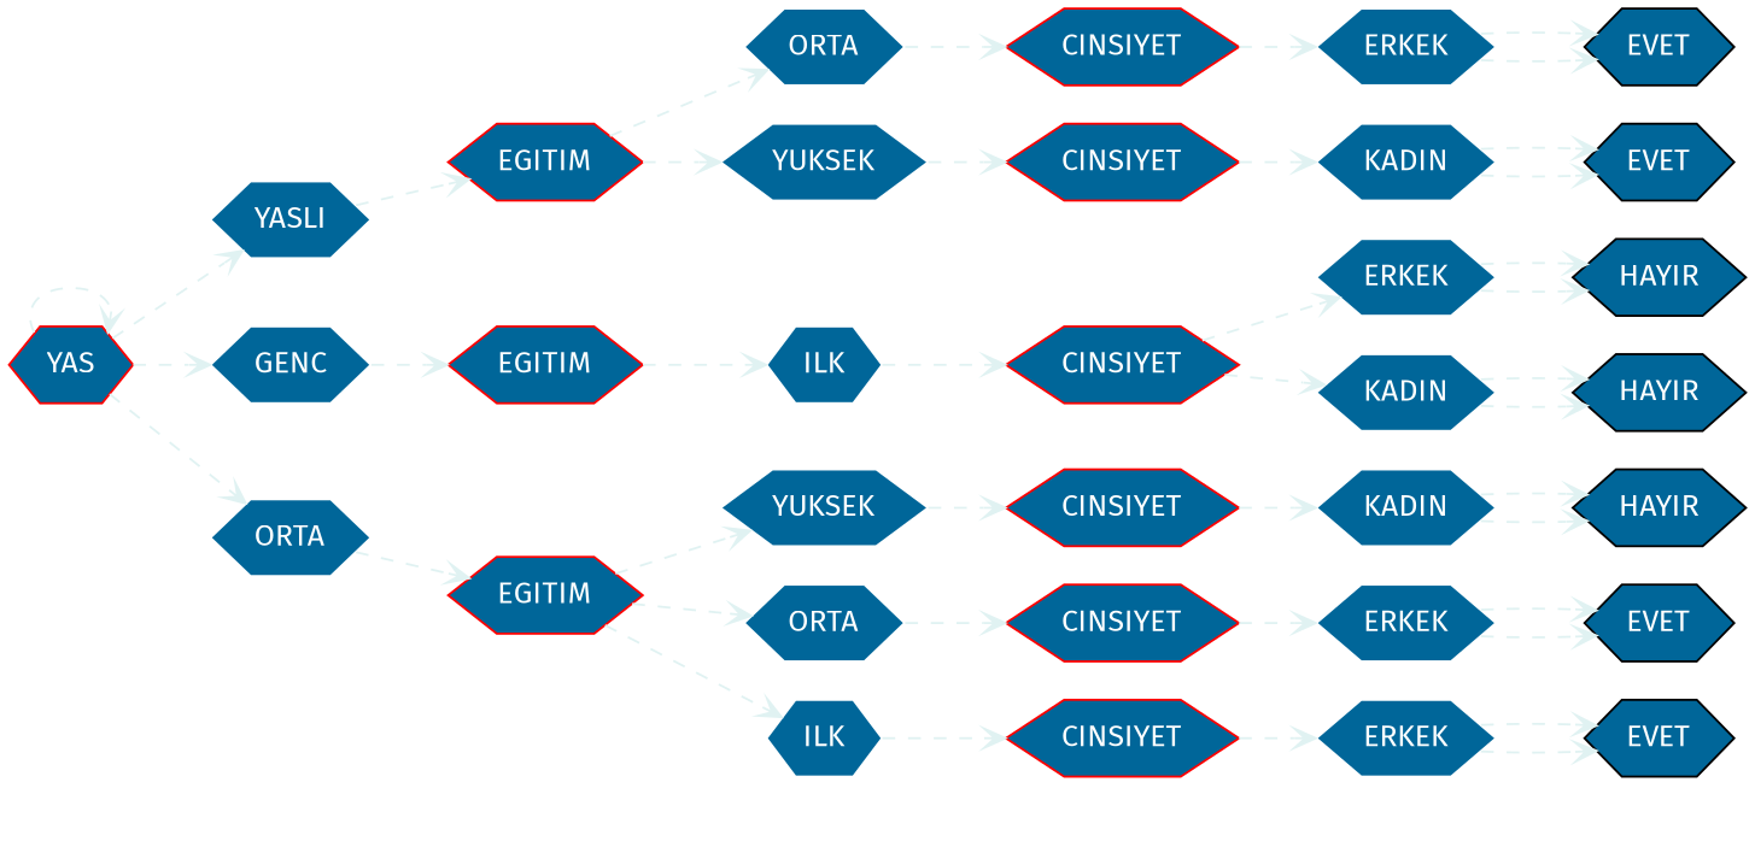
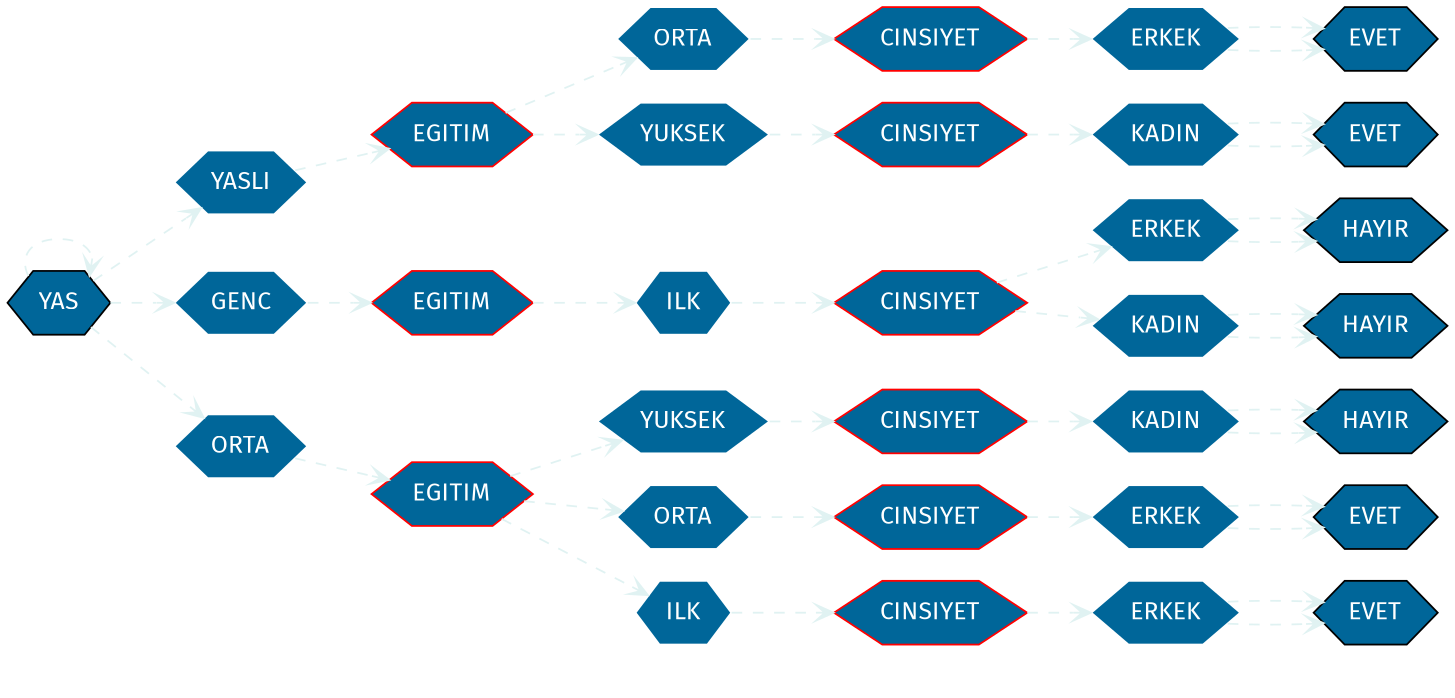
  digraph {
    bgcolor=white
    fontcolor=white
    fontsize=16
    label=Entropy
    rankdir=LR
    fontname="Fira Sans"
    node [color=white fillcolor="#006699" fontcolor=white fontname="Fira Sans" shape=hexagon style=filled]
    edge [arrowhead=open color="#E0F2F2" fontcolor=white fontname="Fira Sans" fontsize=12 style=dashed]
-   n1 [color=red label=YAS]
+   n1 [color=black label=YAS]
    n2 [label=YASLI]
    n3 [label=GENC]
    n4 [label=ORTA]
    n5 [color=red label=EGITIM]
    n6 [label=ORTA]
    n7 [label=YUKSEK]
    n8 [color=red label=CINSIYET]
    n9 [label=ERKEK]
    n10 [color=black label=EVET]
    n11 [color=red label=CINSIYET]
    n12 [label=KADIN]
    n13 [color=black label=EVET]
    n14 [color=red label=EGITIM]
    n15 [label=ILK]
    n16 [color=red label=CINSIYET]
    n17 [label=ERKEK]
    n18 [label=KADIN]
    n19 [color=black label=HAYIR]
    n20 [color=black label=HAYIR]
    n21 [color=red label=EGITIM]
    n22 [label=YUKSEK]
    n23 [label=ORTA]
    n24 [label=ILK]
    n25 [color=red label=CINSIYET]
    n26 [label=KADIN]
    n27 [color=black label=HAYIR]
    n28 [color=red label=CINSIYET]
    n29 [label=ERKEK]
    n30 [color=black label=EVET]
    n31 [color=red label=CINSIYET]
    n32 [label=ERKEK]
    n33 [color=black label=EVET]
    n1 -> n1
    n1 -> n2
    n1 -> n3
    n1 -> n4
    n2 -> n5
    n3 -> n14
    n4 -> n21
    n5 -> n6
    n5 -> n7
    n6 -> n8
    n7 -> n11
    n8 -> n9
    n9 -> n10
    n9 -> n10
    n11 -> n12
    n12 -> n13
    n12 -> n13
    n14 -> n15
    n15 -> n16
    n16 -> n17
    n16 -> n18
    n17 -> n19
    n17 -> n19
    n18 -> n20
    n18 -> n20
    n21 -> n22
    n21 -> n23
    n21 -> n24
    n22 -> n25
    n23 -> n28
    n24 -> n31
    n25 -> n26
    n26 -> n27
    n26 -> n27
    n28 -> n29
    n29 -> n30
    n29 -> n30
    n31 -> n32
    n32 -> n33
    n32 -> n33
  }
